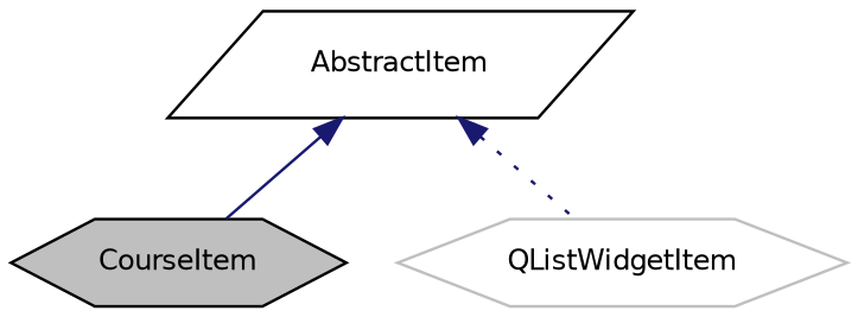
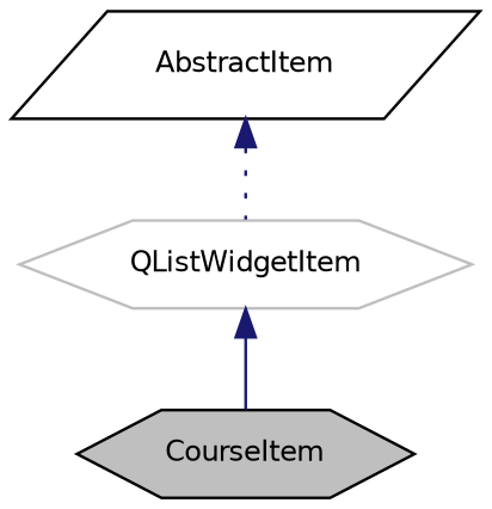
  digraph {
    node [color=black fillcolor=white fontname=Helvetica fontsize=10 shape=hexagon style=filled]
    edge [color=midnightblue dir=back fontname=Helvetica fontsize=10 labelfontname=Helvetica labelfontsize=10]
    n1 [fillcolor=grey75 fontcolor=black height=0.2 label=CourseItem width=0.4]
    n2 [height=0.2 label=AbstractItem shape=parallelogram width=0.4]
    n3 [color=grey75 height=0.2 label=QListWidgetItem width=0.4]
-   n2 -> n1 [style=solid]
+   n3 -> n1 [style=solid]
    n2 -> n3 [style=dotted]
  }
